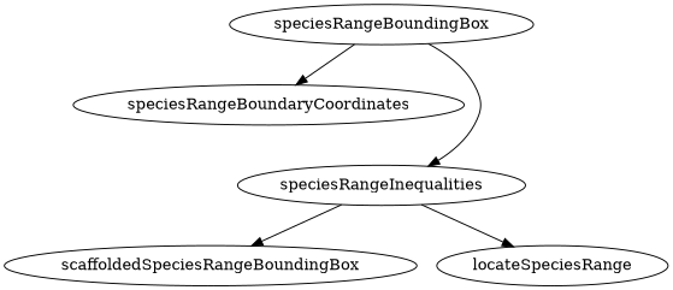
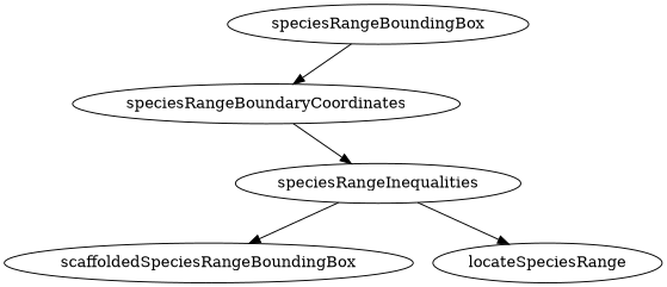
  digraph {
    fontname="DejaVu Serif"
    node [fontname="DejaVu Serif"]
    edge [fontname="DejaVu Serif" outcome=success]
    speciesRangeBoundingBox
    speciesRangeBoundaryCoordinates
    speciesRangeInequalities
    scaffoldedSpeciesRangeBoundingBox
    locateSpeciesRange
    speciesRangeBoundingBox -> speciesRangeBoundaryCoordinates
-   speciesRangeBoundingBox -> speciesRangeInequalities
+   speciesRangeBoundaryCoordinates -> speciesRangeInequalities
    speciesRangeInequalities -> scaffoldedSpeciesRangeBoundingBox [outcome=failure]
    speciesRangeInequalities -> locateSpeciesRange
  }
